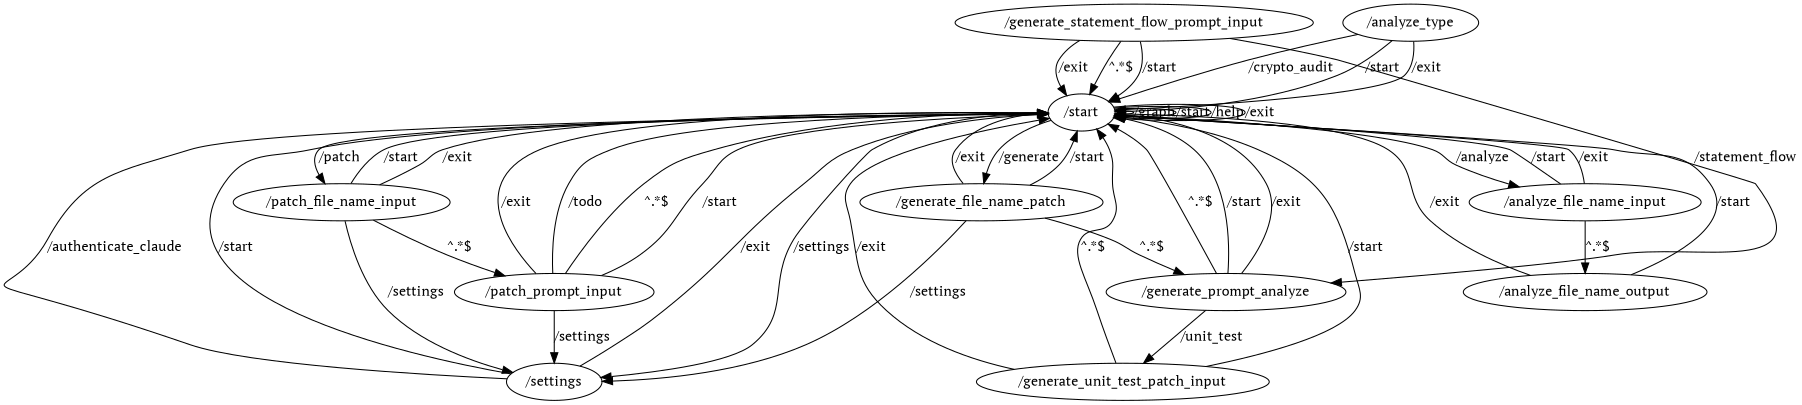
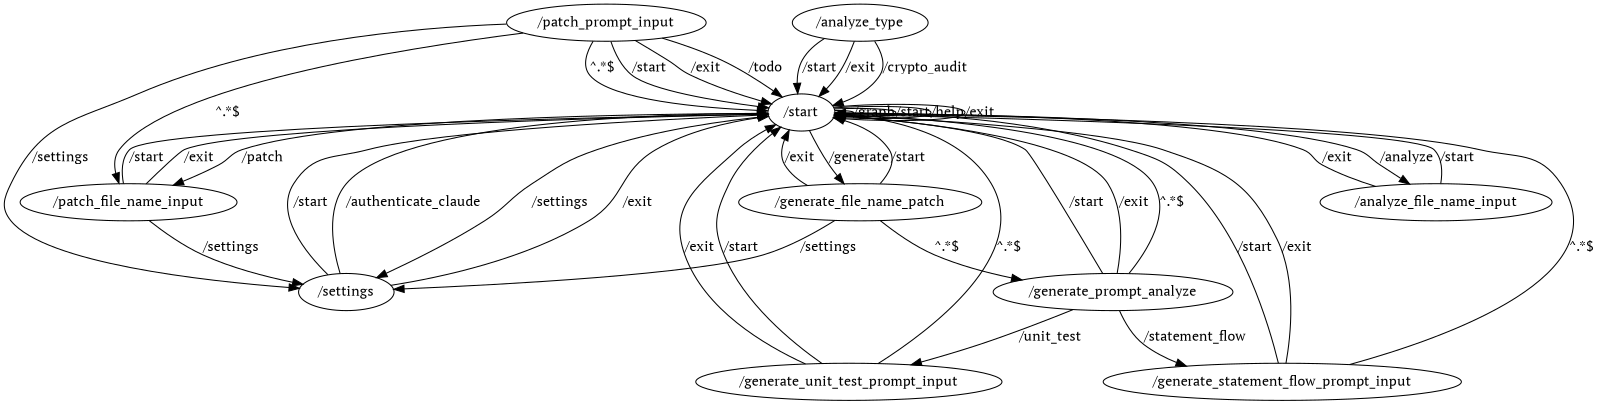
  digraph {
    fontname="PT Serif"
    node [fontname="PT Serif"]
    edge [fontname="PT Serif"]
    "/start"
    "/settings"
    n3 [label="/generate_file_name_patch"]
    "/patch_file_name_input"
    "/analyze_file_name_input"
    n6 [label="/generate_prompt_analyze"]
    "/patch_prompt_input"
-   "/analyze_file_name_output"
-   "/generate_unit_test_prompt_input" [label="/generate_unit_test_patch_input"]
+   "/generate_unit_test_prompt_input"
    "/generate_statement_flow_prompt_input"
    "/analyze_type"
    "/start" -> "/start" [label="/graph"]
    "/start" -> "/start" [label="/start"]
    "/start" -> "/start" [label="/help"]
    "/start" -> "/start" [label="/exit"]
    "/start" -> "/settings" [label="/settings"]
    "/start" -> n3 [label="/generate"]
    "/start" -> "/patch_file_name_input" [label="/patch"]
    "/start" -> "/analyze_file_name_input" [label="/analyze"]
    "/settings" -> "/start" [label="/exit"]
    "/settings" -> "/start" [label="/authenticate_claude"]
    "/settings" -> "/start" [label="/start"]
    n3 -> "/start" [label="/start"]
    n3 -> "/start" [label="/exit"]
    n3 -> "/settings" [label="/settings"]
    n3 -> n6 [label="^.*$"]
    "/patch_file_name_input" -> "/start" [label="/start"]
    "/patch_file_name_input" -> "/start" [label="/exit"]
    "/patch_file_name_input" -> "/settings" [label="/settings"]
-   "/patch_file_name_input" -> "/patch_prompt_input" [label="^.*$"]
+   "/patch_prompt_input" -> "/patch_file_name_input" [label="^.*$"]
    "/analyze_file_name_input" -> "/start" [label="/start"]
    "/analyze_file_name_input" -> "/start" [label="/exit"]
-   "/analyze_file_name_input" -> "/analyze_file_name_output" [label="^.*$"]
    n6 -> "/start" [label="/start"]
    n6 -> "/start" [label="/exit"]
    n6 -> "/start" [label="^.*$"]
    n6 -> "/generate_unit_test_prompt_input" [label="/unit_test"]
-   "/generate_statement_flow_prompt_input" -> n6 [label="/statement_flow"]
+   n6 -> "/generate_statement_flow_prompt_input" [label="/statement_flow"]
    "/patch_prompt_input" -> "/start" [label="/start"]
    "/patch_prompt_input" -> "/start" [label="/exit"]
    "/patch_prompt_input" -> "/start" [label="/todo"]
    "/patch_prompt_input" -> "/start" [label="^.*$"]
    "/patch_prompt_input" -> "/settings" [label="/settings"]
-   "/analyze_file_name_output" -> "/start" [label="/start"]
-   "/analyze_file_name_output" -> "/start" [label="/exit"]
    "/generate_unit_test_prompt_input" -> "/start" [label="/start"]
    "/generate_unit_test_prompt_input" -> "/start" [label="/exit"]
    "/generate_unit_test_prompt_input" -> "/start" [label="^.*$"]
    "/generate_statement_flow_prompt_input" -> "/start" [label="/start"]
    "/generate_statement_flow_prompt_input" -> "/start" [label="/exit"]
    "/generate_statement_flow_prompt_input" -> "/start" [label="^.*$"]
    "/analyze_type" -> "/start" [label="/start"]
    "/analyze_type" -> "/start" [label="/exit"]
    "/analyze_type" -> "/start" [label="/crypto_audit"]
  }
